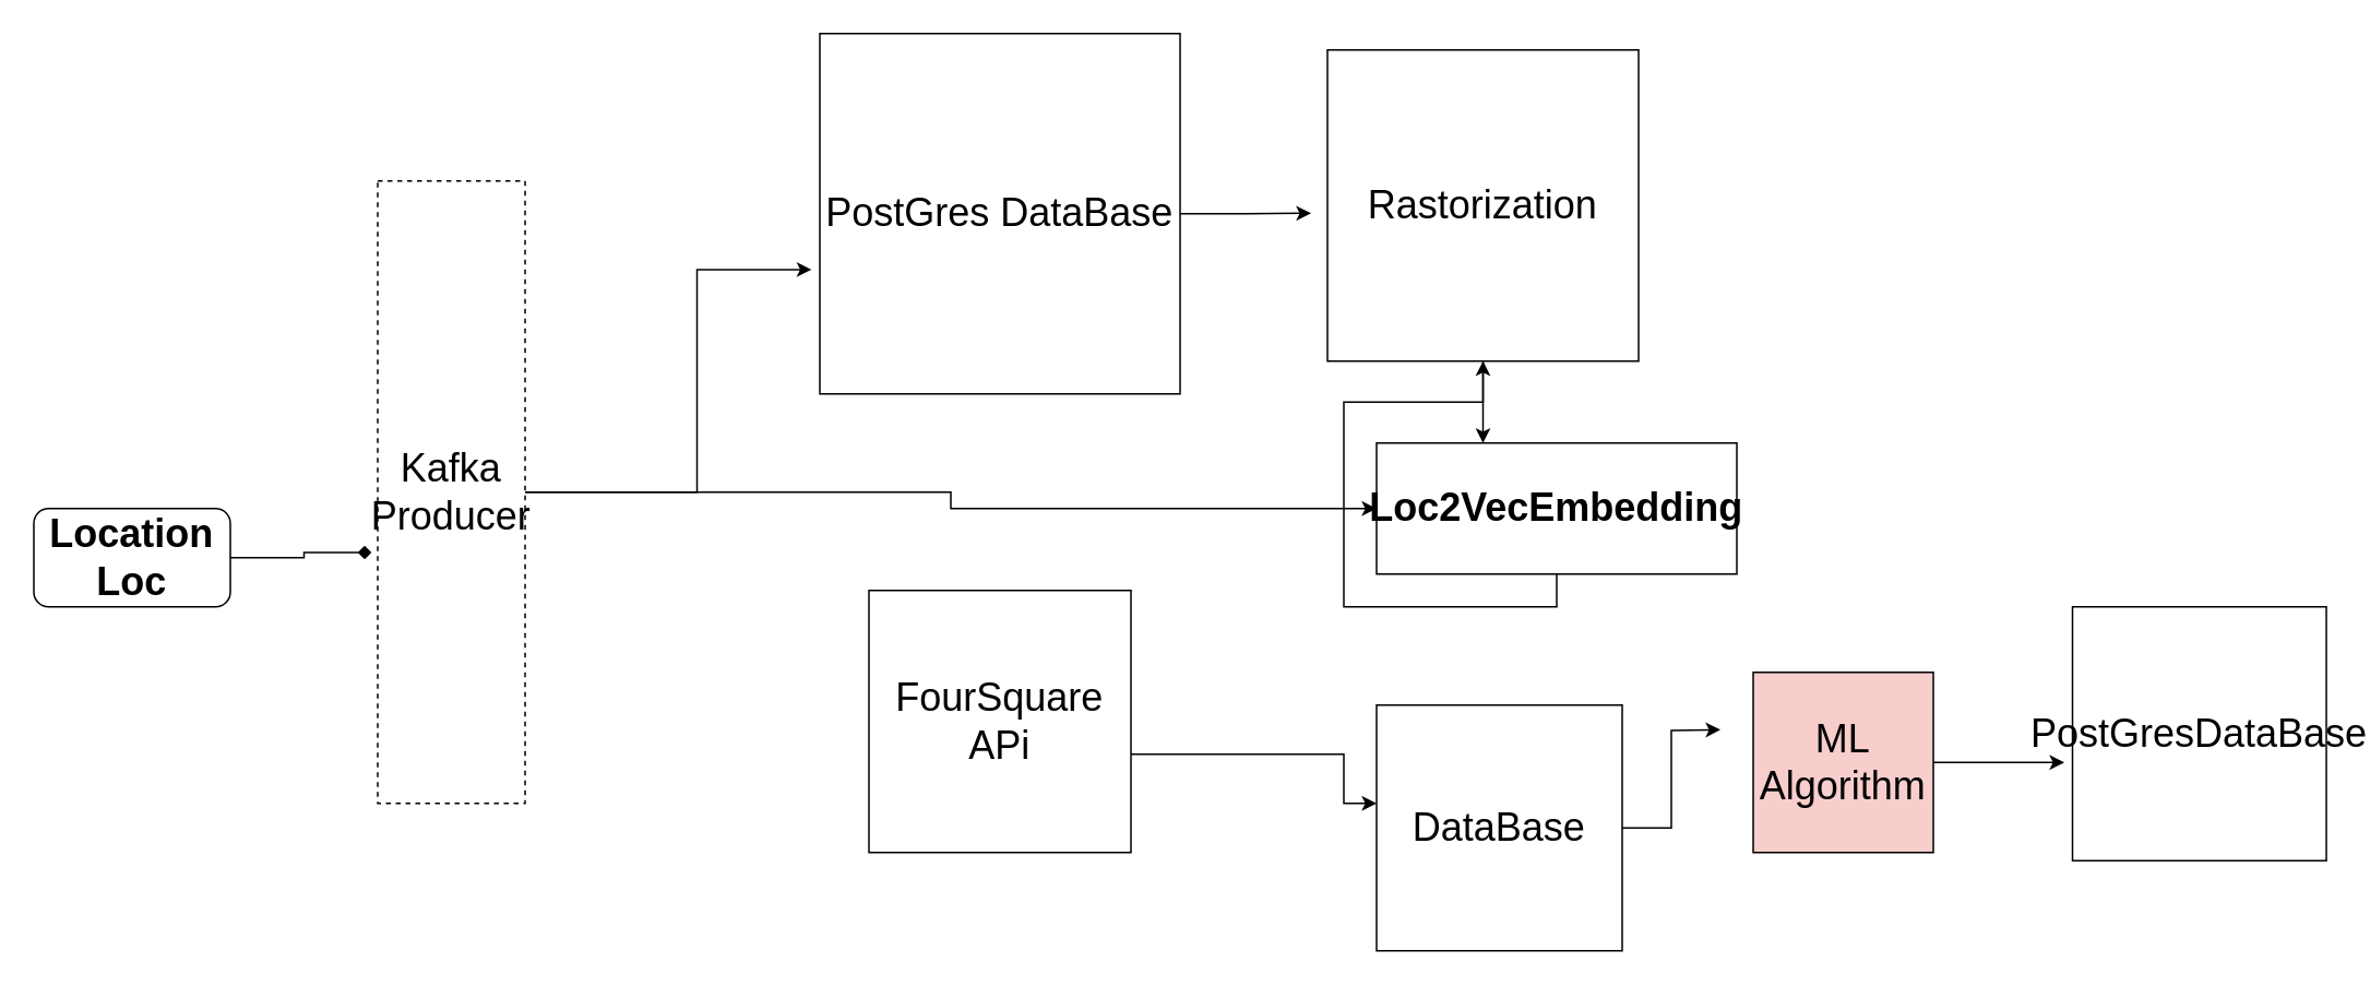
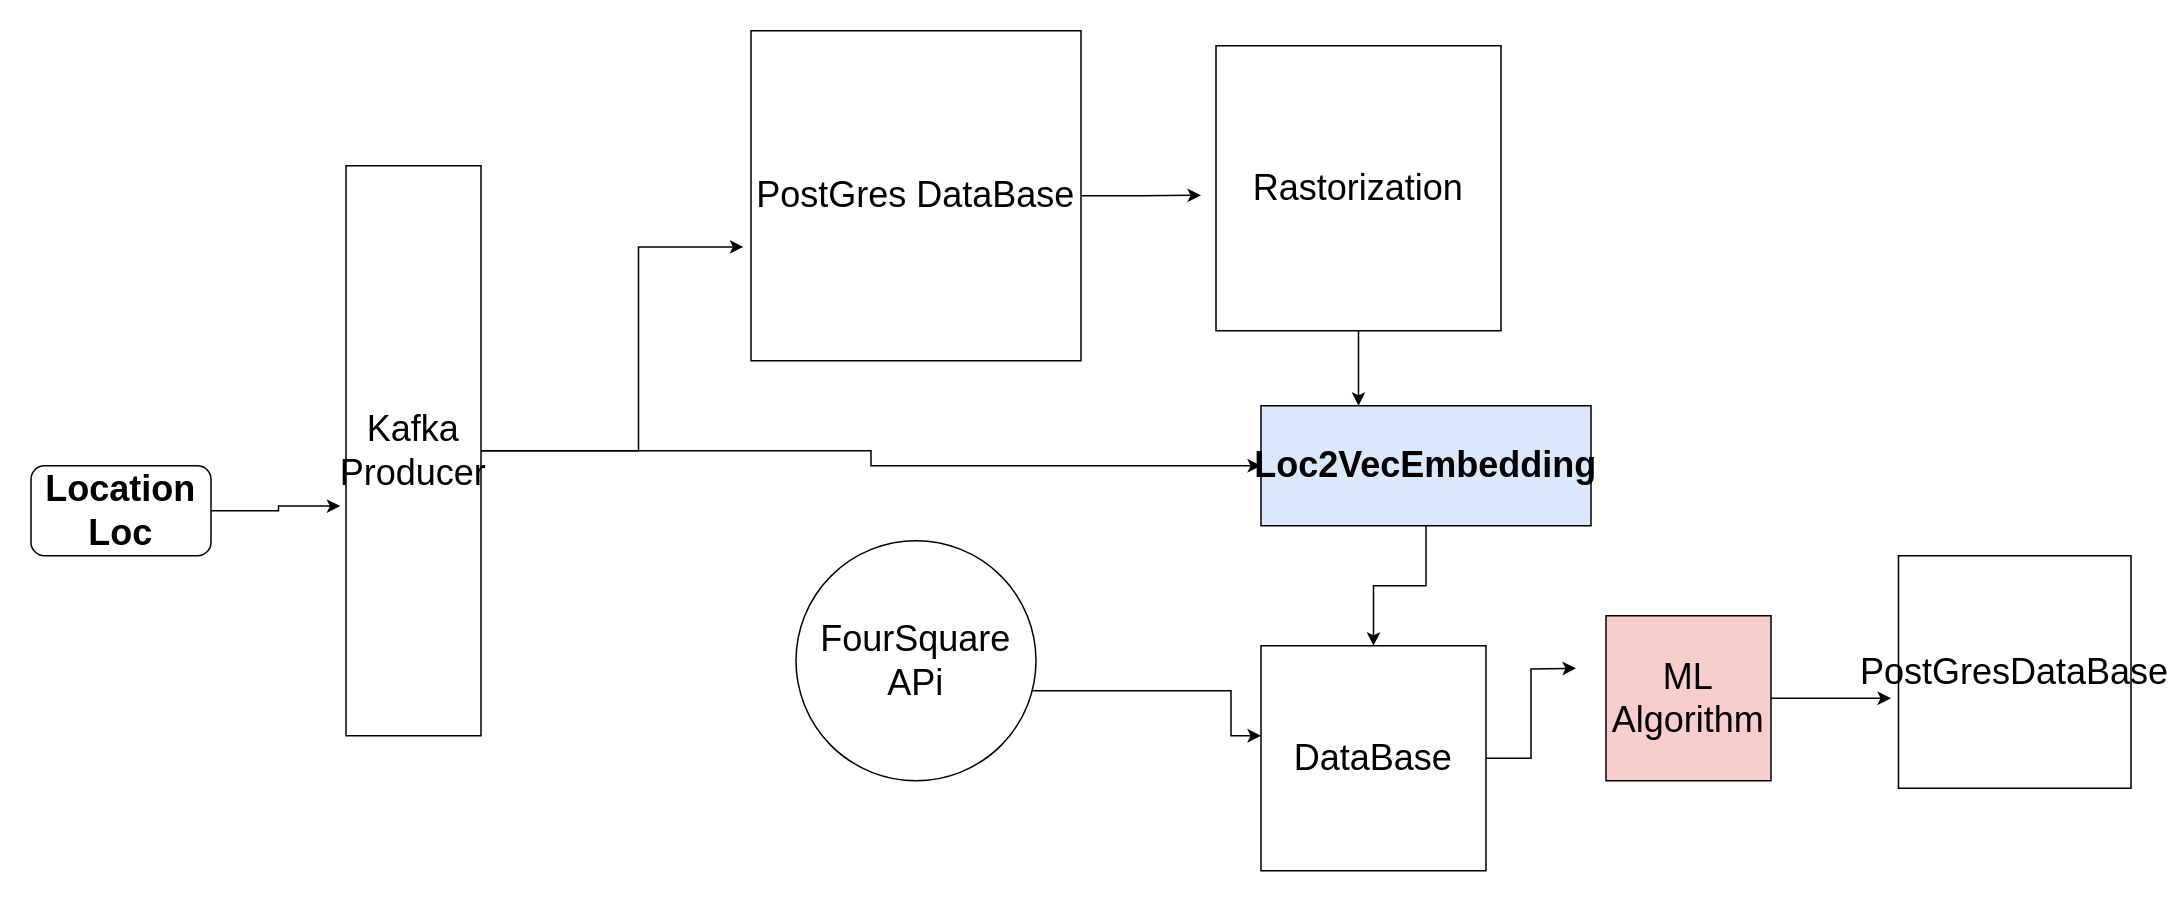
  <mxCell id="0" />
  <mxCell id="1" parent="0" />
- <mxCell id="2" style="edgeStyle=orthogonalEdgeStyle;rounded=0;orthogonalLoop=1;jettySize=auto;html=1;entryX=-0.042;entryY=0.597;entryDx=0;entryDy=0;entryPerimeter=0;endArrow=diamond;" parent="1" source="3" target="7" edge="1"><mxGeometry relative="1" as="geometry" /></mxCell>
+ <mxCell id="2" style="edgeStyle=orthogonalEdgeStyle;rounded=0;orthogonalLoop=1;jettySize=auto;html=1;entryX=-0.042;entryY=0.597;entryDx=0;entryDy=0;entryPerimeter=0;" parent="1" source="3" target="7" edge="1"><mxGeometry relative="1" as="geometry" /></mxCell>
  <mxCell id="3" value="&lt;b&gt;&lt;font style=&quot;font-size: 24px&quot;&gt;Location Loc&lt;/font&gt;&lt;/b&gt;" style="rounded=1;whiteSpace=wrap;html=1;" parent="1" vertex="1"><mxGeometry x="20" y="310" width="120" height="60" as="geometry" /></mxCell>
  <mxCell id="4" style="edgeStyle=orthogonalEdgeStyle;rounded=0;orthogonalLoop=1;jettySize=auto;html=1;exitX=1;exitY=0.5;exitDx=0;exitDy=0;" parent="1" source="5" edge="1"><mxGeometry relative="1" as="geometry"><mxPoint x="800" y="129.667" as="targetPoint" /></mxGeometry></mxCell>
  <mxCell id="5" value="&lt;font style=&quot;font-size: 24px&quot;&gt;PostGres DataBase&lt;/font&gt;" style="whiteSpace=wrap;html=1;aspect=fixed;" parent="1" vertex="1"><mxGeometry x="500" y="20" width="220" height="220" as="geometry" /></mxCell>
  <mxCell id="6" style="edgeStyle=orthogonalEdgeStyle;rounded=0;orthogonalLoop=1;jettySize=auto;html=1;" parent="1" source="7" target="14" edge="1"><mxGeometry relative="1" as="geometry" /></mxCell>
- <mxCell id="7" value="&lt;font style=&quot;font-size: 24px&quot;&gt;Kafka Producer&lt;/font&gt;" style="rounded=0;whiteSpace=wrap;html=1;dashed=1;" parent="1" vertex="1"><mxGeometry x="230" y="110" width="90" height="380" as="geometry" /></mxCell>
+ <mxCell id="7" value="&lt;font style=&quot;font-size: 24px&quot;&gt;Kafka Producer&lt;/font&gt;" style="rounded=0;whiteSpace=wrap;html=1;" parent="1" vertex="1"><mxGeometry x="230" y="110" width="90" height="380" as="geometry" /></mxCell>
  <mxCell id="8" style="edgeStyle=orthogonalEdgeStyle;rounded=0;orthogonalLoop=1;jettySize=auto;html=1;entryX=-0.023;entryY=0.655;entryDx=0;entryDy=0;entryPerimeter=0;" parent="1" source="7" target="5" edge="1"><mxGeometry relative="1" as="geometry"><Array as="points"><mxPoint x="425" y="300" /><mxPoint x="425" y="164" /></Array></mxGeometry></mxCell>
  <mxCell id="9" style="edgeStyle=orthogonalEdgeStyle;rounded=0;orthogonalLoop=1;jettySize=auto;html=1;" parent="1" source="10" edge="1"><mxGeometry relative="1" as="geometry"><mxPoint x="840" y="490" as="targetPoint" /><Array as="points"><mxPoint x="820" y="460" /></Array></mxGeometry></mxCell>
- <mxCell id="10" value="&lt;font style=&quot;font-size: 24px&quot;&gt;FourSquare APi&lt;/font&gt;" style="whiteSpace=wrap;html=1;aspect=fixed;" parent="1" vertex="1"><mxGeometry x="530" y="360" width="160" height="160" as="geometry" /></mxCell>
+ <mxCell id="10" value="&lt;font style=&quot;font-size: 24px&quot;&gt;FourSquare APi&lt;/font&gt;" style="ellipse;whiteSpace=wrap;html=1;aspect=fixed;" parent="1" vertex="1"><mxGeometry x="530" y="360" width="160" height="160" as="geometry" /></mxCell>
  <mxCell id="11" style="edgeStyle=orthogonalEdgeStyle;rounded=0;orthogonalLoop=1;jettySize=auto;html=1;exitX=0.5;exitY=1;exitDx=0;exitDy=0;" parent="1" source="12" edge="1"><mxGeometry relative="1" as="geometry"><mxPoint x="905" y="270" as="targetPoint" /></mxGeometry></mxCell>
  <mxCell id="12" value="&lt;font style=&quot;font-size: 24px&quot;&gt;Rastorization&lt;/font&gt;" style="whiteSpace=wrap;html=1;aspect=fixed;" parent="1" vertex="1"><mxGeometry x="810" y="30" width="190" height="190" as="geometry" /></mxCell>
- <mxCell id="13" style="edgeStyle=orthogonalEdgeStyle;rounded=0;orthogonalLoop=1;jettySize=auto;html=1;exitX=0.5;exitY=1;exitDx=0;exitDy=0;" parent="1" source="14" target="12" edge="1"><mxGeometry relative="1" as="geometry"><mxPoint x="900" y="370" as="targetPoint" /></mxGeometry></mxCell>
- <mxCell id="14" value="&lt;b&gt;&lt;font style=&quot;font-size: 24px&quot;&gt;Loc2VecEmbedding&lt;/font&gt;&lt;/b&gt;" style="rounded=0;whiteSpace=wrap;html=1;" parent="1" vertex="1"><mxGeometry x="840" y="270" width="220" height="80" as="geometry" /></mxCell>
+ <mxCell id="13" style="edgeStyle=orthogonalEdgeStyle;rounded=0;orthogonalLoop=1;jettySize=auto;html=1;exitX=0.5;exitY=1;exitDx=0;exitDy=0;entryX=0.5;entryY=0;entryDx=0;entryDy=0;" parent="1" source="14" target="16" edge="1"><mxGeometry relative="1" as="geometry"><mxPoint x="900" y="370" as="targetPoint" /></mxGeometry></mxCell>
+ <mxCell id="14" value="&lt;b&gt;&lt;font style=&quot;font-size: 24px&quot;&gt;Loc2VecEmbedding&lt;/font&gt;&lt;/b&gt;" style="rounded=0;whiteSpace=wrap;html=1;fillColor=#dae8fc;" parent="1" vertex="1"><mxGeometry x="840" y="270" width="220" height="80" as="geometry" /></mxCell>
  <mxCell id="15" style="edgeStyle=orthogonalEdgeStyle;rounded=0;orthogonalLoop=1;jettySize=auto;html=1;" parent="1" source="16" edge="1"><mxGeometry relative="1" as="geometry"><mxPoint x="1050" y="445" as="targetPoint" /></mxGeometry></mxCell>
  <mxCell id="16" value="&lt;font style=&quot;font-size: 24px&quot;&gt;DataBase&lt;/font&gt;" style="whiteSpace=wrap;html=1;aspect=fixed;" parent="1" vertex="1"><mxGeometry x="840" y="430" width="150" height="150" as="geometry" /></mxCell>
  <mxCell id="17" style="edgeStyle=orthogonalEdgeStyle;rounded=0;orthogonalLoop=1;jettySize=auto;html=1;" parent="1" source="18" edge="1"><mxGeometry relative="1" as="geometry"><mxPoint x="1260" y="465" as="targetPoint" /></mxGeometry></mxCell>
  <mxCell id="18" value="&lt;font style=&quot;font-size: 24px&quot;&gt;ML Algorithm&lt;/font&gt;" style="whiteSpace=wrap;html=1;aspect=fixed;fillColor=#f8cecc;" parent="1" vertex="1"><mxGeometry x="1070" y="410" width="110" height="110" as="geometry" /></mxCell>
  <mxCell id="19" value="&lt;font style=&quot;font-size: 24px&quot;&gt;PostGresDataBase&lt;/font&gt;" style="whiteSpace=wrap;html=1;aspect=fixed;" parent="1" vertex="1"><mxGeometry x="1265" y="370" width="155" height="155" as="geometry" /></mxCell>
